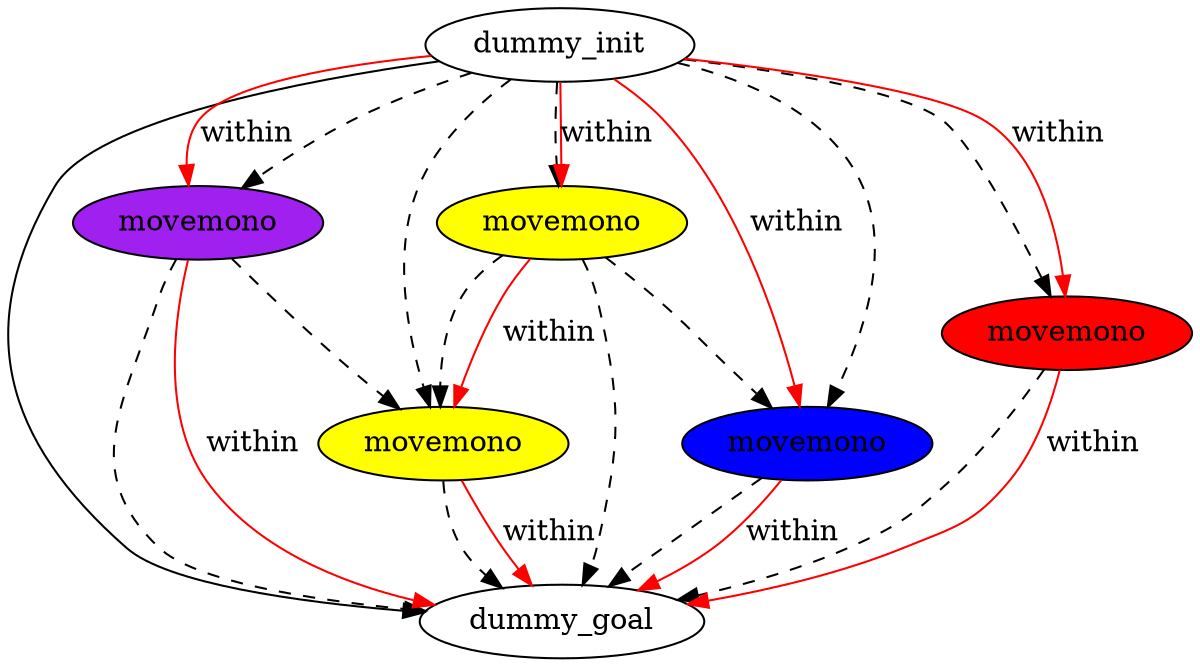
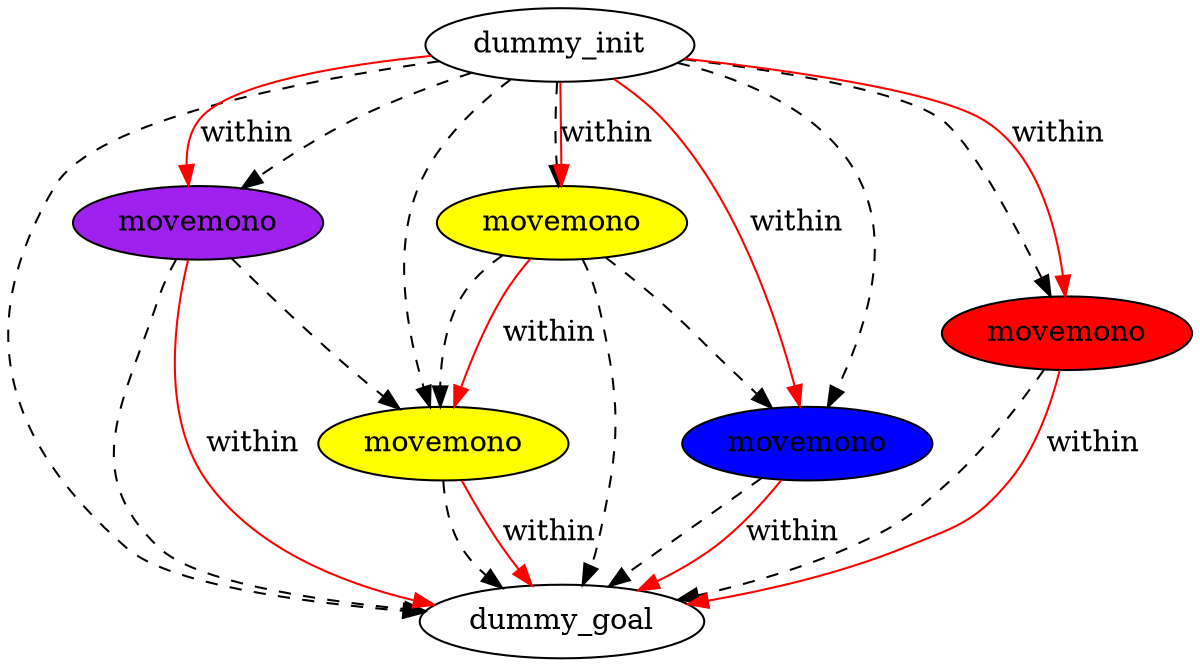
  digraph {
    node [fillcolor=white style=filled]
    edge [color=black style=dashed]
    n1 [label=dummy_init]
    n2 [label=dummy_goal]
    n3 [fillcolor=yellow label=movemono]
    n4 [fillcolor=purple label=movemono]
    n5 [fillcolor=blue label=movemono]
    n6 [fillcolor=red label=movemono]
    n7 [fillcolor=yellow label=movemono]
-   n1 -> n2 [style=solid]
+   n1 -> n2
    n1 -> n3
    n1 -> n4
    n1 -> n4 [color=red label=within style=""]
    n1 -> n5
    n1 -> n5 [color=red label=within style=""]
    n1 -> n6
    n1 -> n6 [color=red label=within style=""]
    n1 -> n7
    n1 -> n7 [color=red label=within style=""]
    n3 -> n2
    n3 -> n2 [color=red label=within style=""]
    n4 -> n2
    n4 -> n2 [color=red label=within style=""]
    n4 -> n3
    n5 -> n2
    n5 -> n2 [color=red label=within style=""]
    n6 -> n2
    n6 -> n2 [color=red label=within style=""]
    n7 -> n2
    n7 -> n3
    n7 -> n3 [color=red label=within style=""]
    n7 -> n5
  }
